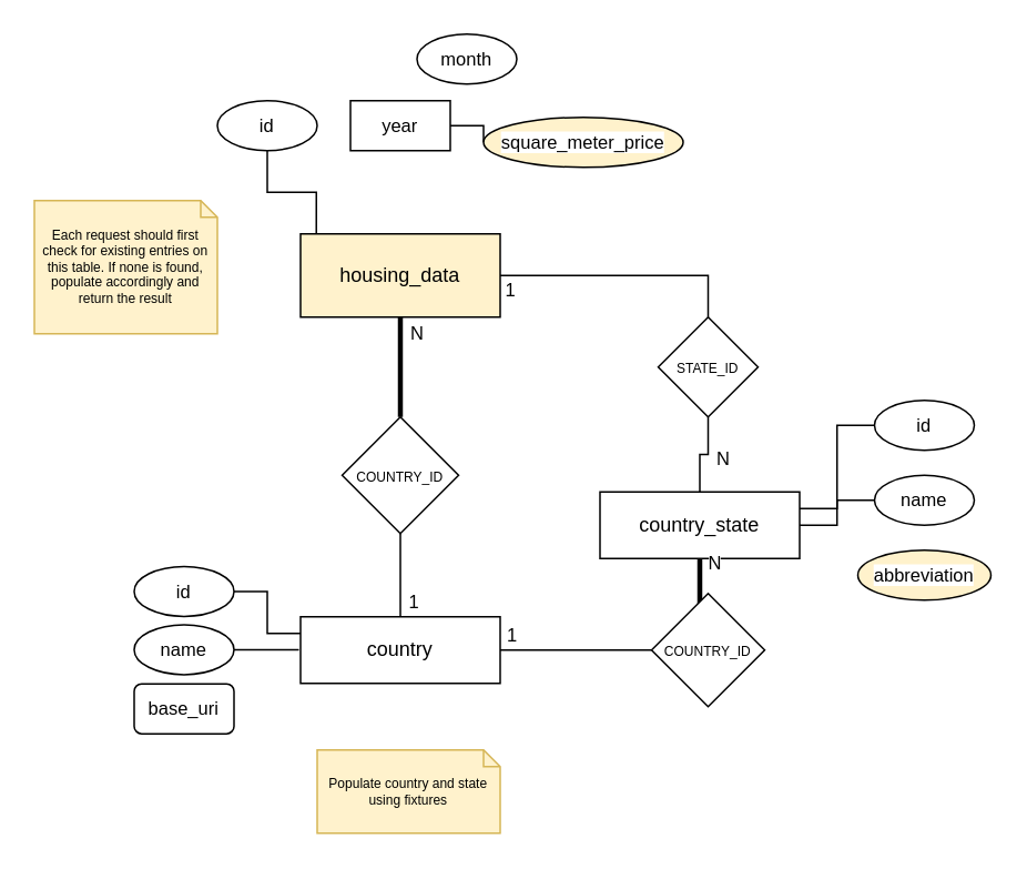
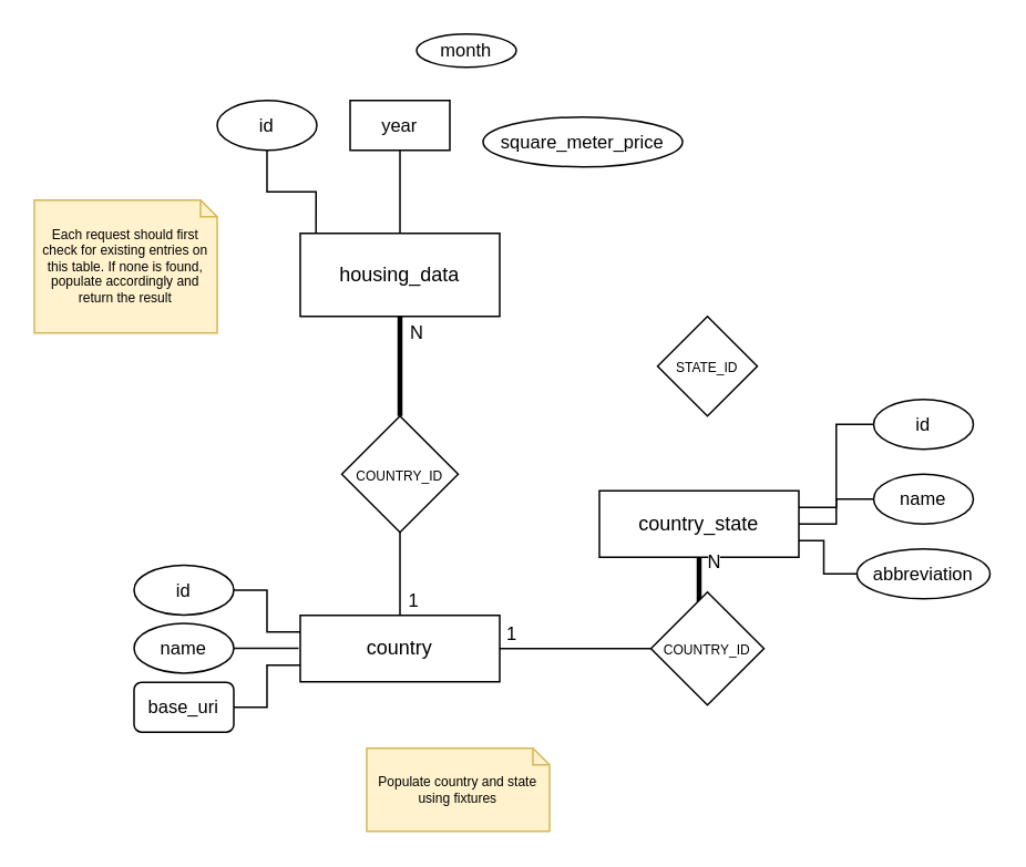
  <mxCell id="0" />
  <mxCell id="1" parent="0" />
- <mxCell id="2" value="housing_data" style="rounded=0;whiteSpace=wrap;html=1;fillColor=#fff2cc;" vertex="1" parent="1"><mxGeometry x="180" y="140" width="120" height="50" as="geometry" /></mxCell>
+ <mxCell id="2" value="housing_data" style="rounded=0;whiteSpace=wrap;html=1;" vertex="1" parent="1"><mxGeometry x="180" y="140" width="120" height="50" as="geometry" /></mxCell>
  <mxCell id="3" value="country" style="rounded=0;whiteSpace=wrap;html=1;" vertex="1" parent="1"><mxGeometry x="180" y="370" width="120" height="40" as="geometry" /></mxCell>
  <mxCell id="4" value="country_state" style="rounded=0;whiteSpace=wrap;html=1;" vertex="1" parent="1"><mxGeometry x="360" y="295" width="120" height="40" as="geometry" /></mxCell>
  <mxCell id="5" value="N" style="edgeStyle=orthogonalEdgeStyle;rounded=0;orthogonalLoop=1;jettySize=auto;html=1;endArrow=none;endFill=0;strokeWidth=3;" edge="1" parent="1" source="7" target="2"><mxGeometry x="0.667" y="-10" relative="1" as="geometry"><mxPoint as="offset" /></mxGeometry></mxCell>
  <mxCell id="6" value="1" style="edgeStyle=orthogonalEdgeStyle;rounded=0;orthogonalLoop=1;jettySize=auto;html=1;strokeColor=default;align=center;verticalAlign=middle;fontFamily=Helvetica;fontSize=11;fontColor=default;labelBackgroundColor=default;endArrow=none;endFill=0;" edge="1" parent="1" source="7" target="3"><mxGeometry x="0.64" y="8" relative="1" as="geometry"><mxPoint as="offset" /></mxGeometry></mxCell>
  <mxCell id="7" value="&lt;font style=&quot;font-size: 8px;&quot;&gt;COUNTRY_ID&lt;/font&gt;" style="rhombus;whiteSpace=wrap;html=1;" vertex="1" parent="1"><mxGeometry x="205" y="250" width="70" height="70" as="geometry" /></mxCell>
  <mxCell id="8" value="1" style="edgeStyle=orthogonalEdgeStyle;rounded=0;orthogonalLoop=1;jettySize=auto;html=1;strokeColor=default;align=center;verticalAlign=middle;fontFamily=Helvetica;fontSize=11;fontColor=default;labelBackgroundColor=default;endArrow=none;endFill=0;entryX=1;entryY=0.5;entryDx=0;entryDy=0;exitX=0;exitY=0.5;exitDx=0;exitDy=0;" edge="1" parent="1" source="32" target="3"><mxGeometry x="0.853" y="-9" relative="1" as="geometry"><mxPoint x="240" y="450" as="sourcePoint" /><mxPoint as="offset" /></mxGeometry></mxCell>
- <mxCell id="9" value="" style="edgeStyle=orthogonalEdgeStyle;rounded=0;orthogonalLoop=1;jettySize=auto;html=1;strokeColor=default;align=center;verticalAlign=middle;fontFamily=Helvetica;fontSize=11;fontColor=default;labelBackgroundColor=default;endArrow=none;endFill=0;strokeWidth=1;" edge="1" parent="1" source="13" target="4"><mxGeometry relative="1" as="geometry" /></mxCell>
- <mxCell id="10" value="N" style="edgeLabel;html=1;align=center;verticalAlign=middle;resizable=0;points=[];fontFamily=Helvetica;fontSize=11;fontColor=default;labelBackgroundColor=default;" vertex="1" connectable="0" parent="9"><mxGeometry x="-0.109" y="-1" relative="1" as="geometry"><mxPoint x="9" y="2" as="offset" /></mxGeometry></mxCell>
- <mxCell id="11" style="edgeStyle=orthogonalEdgeStyle;rounded=0;orthogonalLoop=1;jettySize=auto;html=1;exitX=0.5;exitY=0;exitDx=0;exitDy=0;entryX=1;entryY=0.5;entryDx=0;entryDy=0;strokeColor=default;align=center;verticalAlign=middle;fontFamily=Helvetica;fontSize=11;fontColor=default;labelBackgroundColor=default;endArrow=none;endFill=0;" edge="1" parent="1" source="13" target="2"><mxGeometry relative="1" as="geometry" /></mxCell>
- <mxCell id="12" value="1" style="edgeLabel;html=1;align=center;verticalAlign=middle;resizable=0;points=[];fontFamily=Helvetica;fontSize=11;fontColor=default;labelBackgroundColor=default;" vertex="1" connectable="0" parent="11"><mxGeometry x="-0.097" y="-1" relative="1" as="geometry"><mxPoint x="-77" y="9" as="offset" /></mxGeometry></mxCell>
  <mxCell id="13" value="&lt;font style=&quot;font-size: 8px;&quot;&gt;STATE_ID&lt;/font&gt;" style="rhombus;whiteSpace=wrap;html=1;" vertex="1" parent="1"><mxGeometry x="395" y="190" width="60" height="60" as="geometry" /></mxCell>
  <mxCell id="14" style="edgeStyle=orthogonalEdgeStyle;rounded=0;orthogonalLoop=1;jettySize=auto;html=1;exitX=0;exitY=0.5;exitDx=0;exitDy=0;entryX=1;entryY=0.5;entryDx=0;entryDy=0;strokeColor=default;align=center;verticalAlign=middle;fontFamily=Helvetica;fontSize=11;fontColor=default;labelBackgroundColor=default;endArrow=none;endFill=0;" edge="1" parent="1" source="15" target="4"><mxGeometry relative="1" as="geometry" /></mxCell>
  <mxCell id="15" value="name" style="ellipse;whiteSpace=wrap;html=1;fontFamily=Helvetica;fontSize=11;fontColor=default;labelBackgroundColor=default;" vertex="1" parent="1"><mxGeometry x="525" y="285" width="60" height="30" as="geometry" /></mxCell>
  <mxCell id="16" value="" style="edgeStyle=orthogonalEdgeStyle;rounded=0;orthogonalLoop=1;jettySize=auto;html=1;strokeColor=default;align=center;verticalAlign=middle;fontFamily=Helvetica;fontSize=11;fontColor=default;labelBackgroundColor=default;endArrow=none;endFill=0;entryX=1;entryY=0.25;entryDx=0;entryDy=0;" edge="1" parent="1" source="17" target="4"><mxGeometry relative="1" as="geometry" /></mxCell>
  <mxCell id="17" value="id" style="ellipse;whiteSpace=wrap;html=1;fontFamily=Helvetica;fontSize=11;fontColor=default;labelBackgroundColor=default;" vertex="1" parent="1"><mxGeometry x="525" y="240" width="60" height="30" as="geometry" /></mxCell>
- <mxCell id="19" value="abbreviation" style="ellipse;whiteSpace=wrap;html=1;fontFamily=Helvetica;fontSize=11;fontColor=default;labelBackgroundColor=default;fillColor=#fff2cc;" vertex="1" parent="1"><mxGeometry x="515" y="330" width="80" height="30" as="geometry" /></mxCell>
+ <mxCell id="18" style="edgeStyle=orthogonalEdgeStyle;rounded=0;orthogonalLoop=1;jettySize=auto;html=1;exitX=0;exitY=0.5;exitDx=0;exitDy=0;entryX=1;entryY=0.75;entryDx=0;entryDy=0;strokeColor=default;align=center;verticalAlign=middle;fontFamily=Helvetica;fontSize=11;fontColor=default;labelBackgroundColor=default;endArrow=none;endFill=0;" edge="1" parent="1" source="19" target="4"><mxGeometry relative="1" as="geometry" /></mxCell>
+ <mxCell id="19" value="abbreviation" style="ellipse;whiteSpace=wrap;html=1;fontFamily=Helvetica;fontSize=11;fontColor=default;labelBackgroundColor=default;" vertex="1" parent="1"><mxGeometry x="515" y="330" width="80" height="30" as="geometry" /></mxCell>
  <mxCell id="20" value="" style="edgeStyle=orthogonalEdgeStyle;rounded=0;orthogonalLoop=1;jettySize=auto;html=1;strokeColor=default;align=center;verticalAlign=middle;fontFamily=Helvetica;fontSize=11;fontColor=default;labelBackgroundColor=default;endArrow=none;endFill=0;entryX=0.079;entryY=0;entryDx=0;entryDy=0;entryPerimeter=0;" edge="1" parent="1" source="21" target="2"><mxGeometry relative="1" as="geometry" /></mxCell>
  <mxCell id="21" value="id" style="ellipse;whiteSpace=wrap;html=1;fontFamily=Helvetica;fontSize=11;fontColor=default;labelBackgroundColor=default;" vertex="1" parent="1"><mxGeometry x="130" y="60" width="60" height="30" as="geometry" /></mxCell>
- <mxCell id="22" value="" style="edgeStyle=orthogonalEdgeStyle;rounded=0;orthogonalLoop=1;jettySize=auto;html=1;strokeColor=default;align=center;verticalAlign=middle;fontFamily=Helvetica;fontSize=11;fontColor=default;labelBackgroundColor=default;endArrow=none;endFill=0;" edge="1" parent="1" source="23" target="24"><mxGeometry relative="1" as="geometry" /></mxCell>
+ <mxCell id="22" value="" style="edgeStyle=orthogonalEdgeStyle;rounded=0;orthogonalLoop=1;jettySize=auto;html=1;strokeColor=default;align=center;verticalAlign=middle;fontFamily=Helvetica;fontSize=11;fontColor=default;labelBackgroundColor=default;endArrow=none;endFill=0;" edge="1" parent="1" source="23" target="2"><mxGeometry relative="1" as="geometry" /></mxCell>
  <mxCell id="23" value="year" style="whiteSpace=wrap;html=1;fontFamily=Helvetica;fontSize=11;fontColor=default;labelBackgroundColor=default;rounded=0;" vertex="1" parent="1"><mxGeometry x="210" y="60" width="60" height="30" as="geometry" /></mxCell>
- <mxCell id="24" value="square_meter_price" style="ellipse;whiteSpace=wrap;html=1;fontFamily=Helvetica;fontSize=11;fontColor=default;labelBackgroundColor=default;fillColor=#fff2cc;" vertex="1" parent="1"><mxGeometry x="290" y="70" width="120" height="30" as="geometry" /></mxCell>
- <mxCell id="25" value="month" style="ellipse;whiteSpace=wrap;html=1;fontFamily=Helvetica;fontSize=11;fontColor=default;labelBackgroundColor=default;" vertex="1" parent="1"><mxGeometry x="250" y="20" width="60" height="30" as="geometry" /></mxCell>
+ <mxCell id="24" value="square_meter_price" style="ellipse;whiteSpace=wrap;html=1;fontFamily=Helvetica;fontSize=11;fontColor=default;labelBackgroundColor=default;" vertex="1" parent="1"><mxGeometry x="290" y="70" width="120" height="30" as="geometry" /></mxCell>
+ <mxCell id="25" value="month" style="ellipse;whiteSpace=wrap;html=1;fontFamily=Helvetica;fontSize=11;fontColor=default;labelBackgroundColor=default;" vertex="1" parent="1"><mxGeometry x="250" y="20" width="60" height="20" as="geometry" /></mxCell>
  <mxCell id="26" style="edgeStyle=orthogonalEdgeStyle;rounded=0;orthogonalLoop=1;jettySize=auto;html=1;exitX=1;exitY=0.5;exitDx=0;exitDy=0;strokeColor=default;align=center;verticalAlign=middle;fontFamily=Helvetica;fontSize=11;fontColor=default;labelBackgroundColor=default;endArrow=none;endFill=0;" edge="1" parent="1" source="27"><mxGeometry relative="1" as="geometry"><mxPoint x="179" y="390" as="targetPoint" /></mxGeometry></mxCell>
  <mxCell id="27" value="name" style="ellipse;whiteSpace=wrap;html=1;fontFamily=Helvetica;fontSize=11;fontColor=default;labelBackgroundColor=default;" vertex="1" parent="1"><mxGeometry x="80" y="374.75" width="60" height="30" as="geometry" /></mxCell>
  <mxCell id="28" style="edgeStyle=orthogonalEdgeStyle;rounded=0;orthogonalLoop=1;jettySize=auto;html=1;exitX=1;exitY=0.5;exitDx=0;exitDy=0;entryX=0;entryY=0.25;entryDx=0;entryDy=0;strokeColor=default;align=center;verticalAlign=middle;fontFamily=Helvetica;fontSize=11;fontColor=default;labelBackgroundColor=default;endArrow=none;endFill=0;" edge="1" parent="1" source="29" target="3"><mxGeometry relative="1" as="geometry" /></mxCell>
  <mxCell id="29" value="id" style="ellipse;whiteSpace=wrap;html=1;fontFamily=Helvetica;fontSize=11;fontColor=default;labelBackgroundColor=default;" vertex="1" parent="1"><mxGeometry x="80" y="339.75" width="60" height="30" as="geometry" /></mxCell>
  <mxCell id="30" value="" style="edgeStyle=orthogonalEdgeStyle;rounded=0;orthogonalLoop=1;jettySize=auto;html=1;strokeColor=default;align=center;verticalAlign=middle;fontFamily=Helvetica;fontSize=11;fontColor=default;labelBackgroundColor=default;endArrow=none;endFill=0;strokeWidth=3;exitX=0.5;exitY=0;exitDx=0;exitDy=0;entryX=0.5;entryY=1;entryDx=0;entryDy=0;" edge="1" parent="1" target="4"><mxGeometry relative="1" as="geometry"><mxPoint x="425" y="467.5" as="targetPoint" /><mxPoint x="425" y="370" as="sourcePoint" /></mxGeometry></mxCell>
  <mxCell id="31" value="N" style="edgeLabel;html=1;align=center;verticalAlign=middle;resizable=0;points=[];fontFamily=Helvetica;fontSize=11;fontColor=default;labelBackgroundColor=default;" vertex="1" connectable="0" parent="30"><mxGeometry x="-0.109" y="-1" relative="1" as="geometry"><mxPoint x="7" y="-20" as="offset" /></mxGeometry></mxCell>
  <mxCell id="32" value="&lt;font style=&quot;font-size: 8px;&quot;&gt;COUNTRY_ID&lt;/font&gt;" style="rhombus;whiteSpace=wrap;html=1;" vertex="1" parent="1"><mxGeometry x="391" y="356" width="68" height="68" as="geometry" /></mxCell>
- <mxCell id="33" value="Populate country and state using fixtures" style="shape=note;size=10;whiteSpace=wrap;html=1;fontFamily=Helvetica;fontSize=8;labelBackgroundColor=none;fillColor=#fff2cc;strokeColor=#d6b656;" vertex="1" parent="1"><mxGeometry x="190" y="450" width="110" height="50" as="geometry" /></mxCell>
+ <mxCell id="33" value="Populate country and state using fixtures" style="shape=note;size=10;whiteSpace=wrap;html=1;fontFamily=Helvetica;fontSize=8;labelBackgroundColor=none;fillColor=#fff2cc;strokeColor=#d6b656;" vertex="1" parent="1"><mxGeometry x="220" y="450" width="110" height="50" as="geometry" /></mxCell>
  <mxCell id="34" value="Each request should first check for existing entries on this table. If none is found, populate accordingly and return the result" style="shape=note;size=10;whiteSpace=wrap;html=1;fontFamily=Helvetica;fontSize=8;labelBackgroundColor=none;fillColor=#fff2cc;strokeColor=#d6b656;" vertex="1" parent="1"><mxGeometry x="20" y="120" width="110" height="80" as="geometry" /></mxCell>
+ <mxCell id="35" style="edgeStyle=orthogonalEdgeStyle;rounded=0;orthogonalLoop=1;jettySize=auto;html=1;exitX=1;exitY=0.5;exitDx=0;exitDy=0;entryX=0;entryY=0.75;entryDx=0;entryDy=0;strokeColor=default;align=center;verticalAlign=middle;fontFamily=Helvetica;fontSize=11;fontColor=default;labelBackgroundColor=default;endArrow=none;endFill=0;" edge="1" parent="1" source="36" target="3"><mxGeometry relative="1" as="geometry" /></mxCell>
  <mxCell id="36" value="base_uri" style="whiteSpace=wrap;html=1;fontFamily=Helvetica;fontSize=11;fontColor=default;labelBackgroundColor=default;rounded=1;" vertex="1" parent="1"><mxGeometry x="80" y="410.25" width="60" height="30" as="geometry" /></mxCell>
